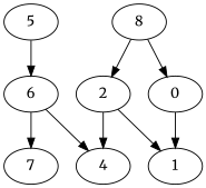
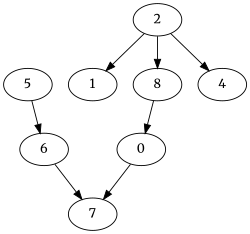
  digraph {
    fontname=Merriweather
    node [fontname=Merriweather]
    edge [fontname=Merriweather]
    0
    1
    2
    n4 [label=8]
    4
    5
    6
    7
-   0 -> 1
+   0 -> 7
    2 -> 1
-   n4 -> 2
+   2 -> n4
    2 -> 4
    n4 -> 0
    5 -> 6
-   6 -> 4
    6 -> 7
  }
